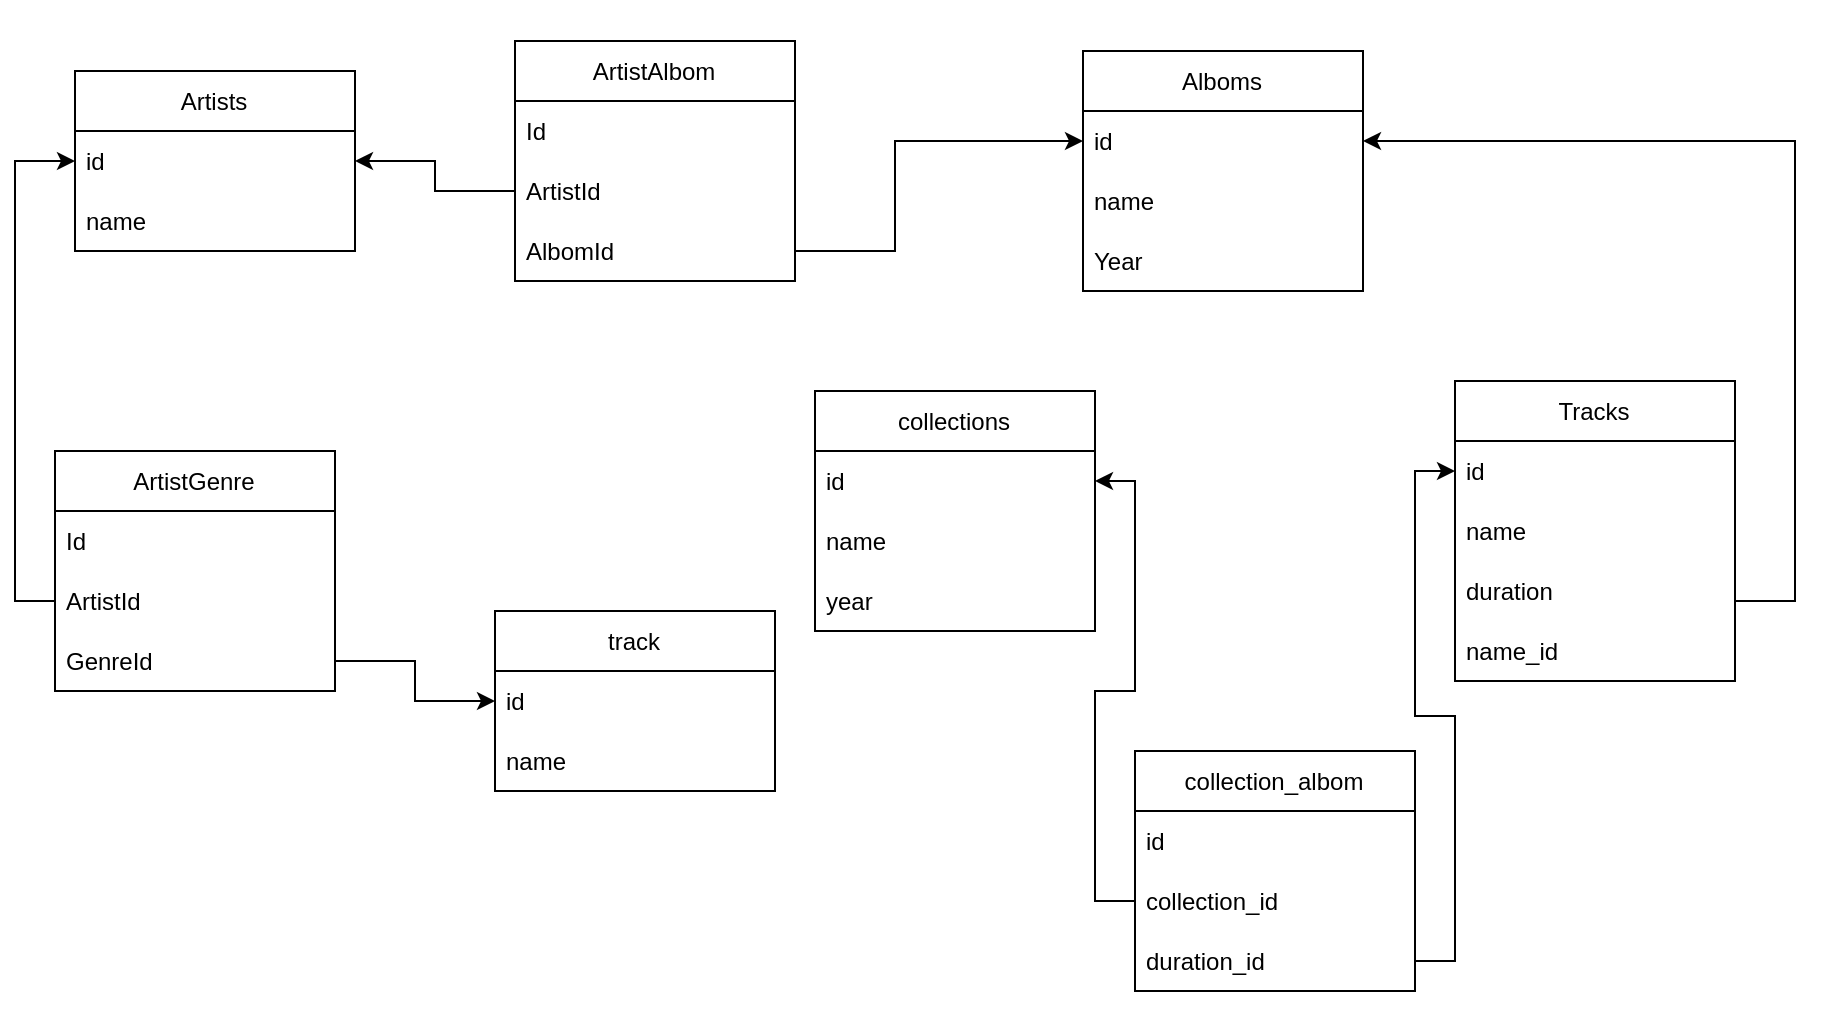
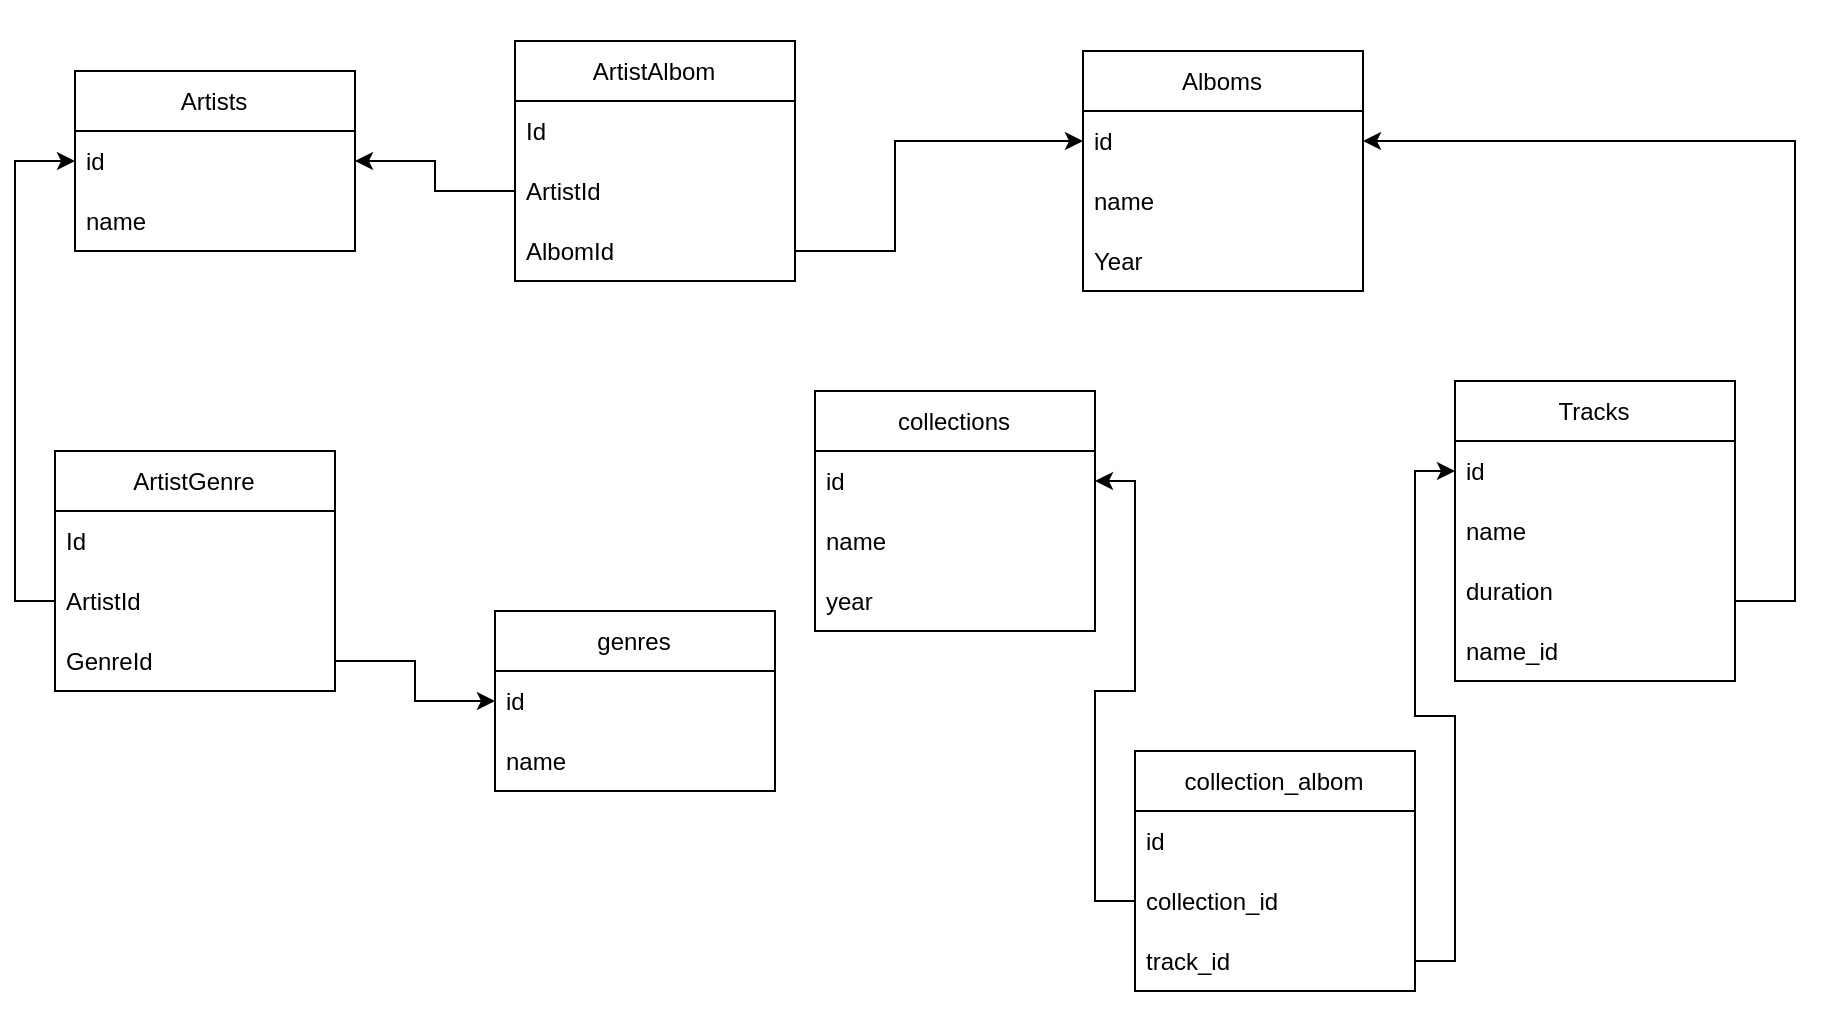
  <mxCell id="0" />
  <mxCell id="1" parent="0" />
  <mxCell id="2" value="Alboms" style="swimlane;fontStyle=0;childLayout=stackLayout;horizontal=1;startSize=30;horizontalStack=0;resizeParent=1;resizeParentMax=0;resizeLast=0;collapsible=1;marginBottom=0;" parent="1" vertex="1"><mxGeometry x="534" y="25" width="140" height="120" as="geometry" /></mxCell>
  <mxCell id="3" value="id" style="text;strokeColor=none;fillColor=none;align=left;verticalAlign=middle;spacingLeft=4;spacingRight=4;overflow=hidden;points=[[0,0.5],[1,0.5]];portConstraint=eastwest;rotatable=0;" parent="2" vertex="1"><mxGeometry y="30" width="140" height="30" as="geometry" /></mxCell>
  <mxCell id="4" value="name" style="text;strokeColor=none;fillColor=none;align=left;verticalAlign=middle;spacingLeft=4;spacingRight=4;overflow=hidden;points=[[0,0.5],[1,0.5]];portConstraint=eastwest;rotatable=0;" parent="2" vertex="1"><mxGeometry y="60" width="140" height="30" as="geometry" /></mxCell>
  <mxCell id="5" value="Year" style="text;strokeColor=none;fillColor=none;align=left;verticalAlign=middle;spacingLeft=4;spacingRight=4;overflow=hidden;points=[[0,0.5],[1,0.5]];portConstraint=eastwest;rotatable=0;" parent="2" vertex="1"><mxGeometry y="90" width="140" height="30" as="geometry" /></mxCell>
  <mxCell id="6" value="Artists" style="swimlane;fontStyle=0;childLayout=stackLayout;horizontal=1;startSize=30;horizontalStack=0;resizeParent=1;resizeParentMax=0;resizeLast=0;collapsible=1;marginBottom=0;" parent="1" vertex="1"><mxGeometry x="30" y="35" width="140" height="90" as="geometry" /></mxCell>
  <mxCell id="7" value="id" style="text;strokeColor=none;fillColor=none;align=left;verticalAlign=middle;spacingLeft=4;spacingRight=4;overflow=hidden;points=[[0,0.5],[1,0.5]];portConstraint=eastwest;rotatable=0;" parent="6" vertex="1"><mxGeometry y="30" width="140" height="30" as="geometry" /></mxCell>
  <mxCell id="8" value="name" style="text;strokeColor=none;fillColor=none;align=left;verticalAlign=middle;spacingLeft=4;spacingRight=4;overflow=hidden;points=[[0,0.5],[1,0.5]];portConstraint=eastwest;rotatable=0;" parent="6" vertex="1"><mxGeometry y="60" width="140" height="30" as="geometry" /></mxCell>
  <mxCell id="9" value="Tracks" style="swimlane;fontStyle=0;childLayout=stackLayout;horizontal=1;startSize=30;horizontalStack=0;resizeParent=1;resizeParentMax=0;resizeLast=0;collapsible=1;marginBottom=0;" parent="1" vertex="1"><mxGeometry x="720" y="190" width="140" height="150" as="geometry" /></mxCell>
  <mxCell id="10" value="id" style="text;strokeColor=none;fillColor=none;align=left;verticalAlign=middle;spacingLeft=4;spacingRight=4;overflow=hidden;points=[[0,0.5],[1,0.5]];portConstraint=eastwest;rotatable=0;" parent="9" vertex="1"><mxGeometry y="30" width="140" height="30" as="geometry" /></mxCell>
  <mxCell id="11" value="name" style="text;strokeColor=none;fillColor=none;align=left;verticalAlign=middle;spacingLeft=4;spacingRight=4;overflow=hidden;points=[[0,0.5],[1,0.5]];portConstraint=eastwest;rotatable=0;" parent="9" vertex="1"><mxGeometry y="60" width="140" height="30" as="geometry" /></mxCell>
  <mxCell id="12" value="duration" style="text;strokeColor=none;fillColor=none;align=left;verticalAlign=middle;spacingLeft=4;spacingRight=4;overflow=hidden;points=[[0,0.5],[1,0.5]];portConstraint=eastwest;rotatable=0;" parent="9" vertex="1"><mxGeometry y="90" width="140" height="30" as="geometry" /></mxCell>
  <mxCell id="13" value="name_id" style="text;strokeColor=none;fillColor=none;align=left;verticalAlign=middle;spacingLeft=4;spacingRight=4;overflow=hidden;points=[[0,0.5],[1,0.5]];portConstraint=eastwest;rotatable=0;" parent="9" vertex="1"><mxGeometry y="120" width="140" height="30" as="geometry" /></mxCell>
- <mxCell id="14" value="track" style="swimlane;fontStyle=0;childLayout=stackLayout;horizontal=1;startSize=30;horizontalStack=0;resizeParent=1;resizeParentMax=0;resizeLast=0;collapsible=1;marginBottom=0;" parent="1" vertex="1"><mxGeometry x="240" y="305" width="140" height="90" as="geometry" /></mxCell>
+ <mxCell id="14" value="genres" style="swimlane;fontStyle=0;childLayout=stackLayout;horizontal=1;startSize=30;horizontalStack=0;resizeParent=1;resizeParentMax=0;resizeLast=0;collapsible=1;marginBottom=0;" parent="1" vertex="1"><mxGeometry x="240" y="305" width="140" height="90" as="geometry" /></mxCell>
  <mxCell id="15" value="id" style="text;strokeColor=none;fillColor=none;align=left;verticalAlign=middle;spacingLeft=4;spacingRight=4;overflow=hidden;points=[[0,0.5],[1,0.5]];portConstraint=eastwest;rotatable=0;" parent="14" vertex="1"><mxGeometry y="30" width="140" height="30" as="geometry" /></mxCell>
  <mxCell id="16" value="name" style="text;strokeColor=none;fillColor=none;align=left;verticalAlign=middle;spacingLeft=4;spacingRight=4;overflow=hidden;points=[[0,0.5],[1,0.5]];portConstraint=eastwest;rotatable=0;" parent="14" vertex="1"><mxGeometry y="60" width="140" height="30" as="geometry" /></mxCell>
  <mxCell id="17" value="collections" style="swimlane;fontStyle=0;childLayout=stackLayout;horizontal=1;startSize=30;horizontalStack=0;resizeParent=1;resizeParentMax=0;resizeLast=0;collapsible=1;marginBottom=0;" parent="1" vertex="1"><mxGeometry x="400" y="195" width="140" height="120" as="geometry" /></mxCell>
  <mxCell id="18" value="id" style="text;strokeColor=none;fillColor=none;align=left;verticalAlign=middle;spacingLeft=4;spacingRight=4;overflow=hidden;points=[[0,0.5],[1,0.5]];portConstraint=eastwest;rotatable=0;" parent="17" vertex="1"><mxGeometry y="30" width="140" height="30" as="geometry" /></mxCell>
  <mxCell id="19" value="name" style="text;strokeColor=none;fillColor=none;align=left;verticalAlign=middle;spacingLeft=4;spacingRight=4;overflow=hidden;points=[[0,0.5],[1,0.5]];portConstraint=eastwest;rotatable=0;" parent="17" vertex="1"><mxGeometry y="60" width="140" height="30" as="geometry" /></mxCell>
  <mxCell id="20" value="year" style="text;strokeColor=none;fillColor=none;align=left;verticalAlign=middle;spacingLeft=4;spacingRight=4;overflow=hidden;points=[[0,0.5],[1,0.5]];portConstraint=eastwest;rotatable=0;" parent="17" vertex="1"><mxGeometry y="90" width="140" height="30" as="geometry" /></mxCell>
  <mxCell id="21" value="ArtistGenre" style="swimlane;fontStyle=0;childLayout=stackLayout;horizontal=1;startSize=30;horizontalStack=0;resizeParent=1;resizeParentMax=0;resizeLast=0;collapsible=1;marginBottom=0;" parent="1" vertex="1"><mxGeometry x="20" y="225" width="140" height="120" as="geometry" /></mxCell>
  <mxCell id="22" value="Id" style="text;strokeColor=none;fillColor=none;align=left;verticalAlign=middle;spacingLeft=4;spacingRight=4;overflow=hidden;points=[[0,0.5],[1,0.5]];portConstraint=eastwest;rotatable=0;" parent="21" vertex="1"><mxGeometry y="30" width="140" height="30" as="geometry" /></mxCell>
  <mxCell id="23" value="ArtistId" style="text;strokeColor=none;fillColor=none;align=left;verticalAlign=middle;spacingLeft=4;spacingRight=4;overflow=hidden;points=[[0,0.5],[1,0.5]];portConstraint=eastwest;rotatable=0;" parent="21" vertex="1"><mxGeometry y="60" width="140" height="30" as="geometry" /></mxCell>
  <mxCell id="24" value="GenreId" style="text;strokeColor=none;fillColor=none;align=left;verticalAlign=middle;spacingLeft=4;spacingRight=4;overflow=hidden;points=[[0,0.5],[1,0.5]];portConstraint=eastwest;rotatable=0;" parent="21" vertex="1"><mxGeometry y="90" width="140" height="30" as="geometry" /></mxCell>
  <mxCell id="25" style="edgeStyle=orthogonalEdgeStyle;rounded=0;orthogonalLoop=1;jettySize=auto;html=1;exitX=1;exitY=0.5;exitDx=0;exitDy=0;entryX=0;entryY=0.5;entryDx=0;entryDy=0;" parent="1" source="24" target="15" edge="1"><mxGeometry relative="1" as="geometry" /></mxCell>
  <mxCell id="26" style="edgeStyle=orthogonalEdgeStyle;rounded=0;orthogonalLoop=1;jettySize=auto;html=1;exitX=0;exitY=0.5;exitDx=0;exitDy=0;entryX=0;entryY=0.5;entryDx=0;entryDy=0;" parent="1" source="23" target="7" edge="1"><mxGeometry relative="1" as="geometry" /></mxCell>
  <mxCell id="27" value="ArtistAlbom" style="swimlane;fontStyle=0;childLayout=stackLayout;horizontal=1;startSize=30;horizontalStack=0;resizeParent=1;resizeParentMax=0;resizeLast=0;collapsible=1;marginBottom=0;" parent="1" vertex="1"><mxGeometry x="250" y="20" width="140" height="120" as="geometry" /></mxCell>
  <mxCell id="28" value="Id" style="text;strokeColor=none;fillColor=none;align=left;verticalAlign=middle;spacingLeft=4;spacingRight=4;overflow=hidden;points=[[0,0.5],[1,0.5]];portConstraint=eastwest;rotatable=0;" parent="27" vertex="1"><mxGeometry y="30" width="140" height="30" as="geometry" /></mxCell>
  <mxCell id="29" value="ArtistId" style="text;strokeColor=none;fillColor=none;align=left;verticalAlign=middle;spacingLeft=4;spacingRight=4;overflow=hidden;points=[[0,0.5],[1,0.5]];portConstraint=eastwest;rotatable=0;" parent="27" vertex="1"><mxGeometry y="60" width="140" height="30" as="geometry" /></mxCell>
  <mxCell id="30" value="AlbomId" style="text;strokeColor=none;fillColor=none;align=left;verticalAlign=middle;spacingLeft=4;spacingRight=4;overflow=hidden;points=[[0,0.5],[1,0.5]];portConstraint=eastwest;rotatable=0;" parent="27" vertex="1"><mxGeometry y="90" width="140" height="30" as="geometry" /></mxCell>
  <mxCell id="31" style="edgeStyle=orthogonalEdgeStyle;rounded=0;orthogonalLoop=1;jettySize=auto;html=1;exitX=0;exitY=0.5;exitDx=0;exitDy=0;entryX=1;entryY=0.5;entryDx=0;entryDy=0;" parent="1" source="29" target="7" edge="1"><mxGeometry relative="1" as="geometry" /></mxCell>
  <mxCell id="32" style="edgeStyle=orthogonalEdgeStyle;rounded=0;orthogonalLoop=1;jettySize=auto;html=1;exitX=1;exitY=0.5;exitDx=0;exitDy=0;entryX=0;entryY=0.5;entryDx=0;entryDy=0;" parent="1" source="30" target="3" edge="1"><mxGeometry relative="1" as="geometry"><Array as="points"><mxPoint x="440" y="125" /><mxPoint x="440" y="70" /></Array></mxGeometry></mxCell>
  <mxCell id="33" style="edgeStyle=orthogonalEdgeStyle;rounded=0;orthogonalLoop=1;jettySize=auto;html=1;exitX=1;exitY=0.5;exitDx=0;exitDy=0;entryX=1;entryY=0.5;entryDx=0;entryDy=0;" parent="1" source="13" target="3" edge="1"><mxGeometry relative="1" as="geometry"><Array as="points"><mxPoint x="890" y="300" /><mxPoint x="890" y="70" /></Array></mxGeometry></mxCell>
  <mxCell id="34" value="collection_albom" style="swimlane;fontStyle=0;childLayout=stackLayout;horizontal=1;startSize=30;horizontalStack=0;resizeParent=1;resizeParentMax=0;resizeLast=0;collapsible=1;marginBottom=0;" vertex="1" parent="1"><mxGeometry x="560" y="375" width="140" height="120" as="geometry" /></mxCell>
  <mxCell id="35" value="id" style="text;strokeColor=none;fillColor=none;align=left;verticalAlign=middle;spacingLeft=4;spacingRight=4;overflow=hidden;points=[[0,0.5],[1,0.5]];portConstraint=eastwest;rotatable=0;" vertex="1" parent="34"><mxGeometry y="30" width="140" height="30" as="geometry" /></mxCell>
  <mxCell id="36" value="collection_id" style="text;strokeColor=none;fillColor=none;align=left;verticalAlign=middle;spacingLeft=4;spacingRight=4;overflow=hidden;points=[[0,0.5],[1,0.5]];portConstraint=eastwest;rotatable=0;" vertex="1" parent="34"><mxGeometry y="60" width="140" height="30" as="geometry" /></mxCell>
- <mxCell id="37" value="duration_id" style="text;strokeColor=none;fillColor=none;align=left;verticalAlign=middle;spacingLeft=4;spacingRight=4;overflow=hidden;points=[[0,0.5],[1,0.5]];portConstraint=eastwest;rotatable=0;" vertex="1" parent="34"><mxGeometry y="90" width="140" height="30" as="geometry" /></mxCell>
+ <mxCell id="37" value="track_id" style="text;strokeColor=none;fillColor=none;align=left;verticalAlign=middle;spacingLeft=4;spacingRight=4;overflow=hidden;points=[[0,0.5],[1,0.5]];portConstraint=eastwest;rotatable=0;" vertex="1" parent="34"><mxGeometry y="90" width="140" height="30" as="geometry" /></mxCell>
  <mxCell id="38" style="edgeStyle=orthogonalEdgeStyle;rounded=0;orthogonalLoop=1;jettySize=auto;html=1;exitX=0;exitY=0.5;exitDx=0;exitDy=0;entryX=1;entryY=0.5;entryDx=0;entryDy=0;" edge="1" parent="1" source="36" target="18"><mxGeometry relative="1" as="geometry" /></mxCell>
  <mxCell id="39" style="edgeStyle=orthogonalEdgeStyle;rounded=0;orthogonalLoop=1;jettySize=auto;html=1;exitX=1;exitY=0.5;exitDx=0;exitDy=0;entryX=0;entryY=0.5;entryDx=0;entryDy=0;" edge="1" parent="1" source="37" target="10"><mxGeometry relative="1" as="geometry" /></mxCell>
